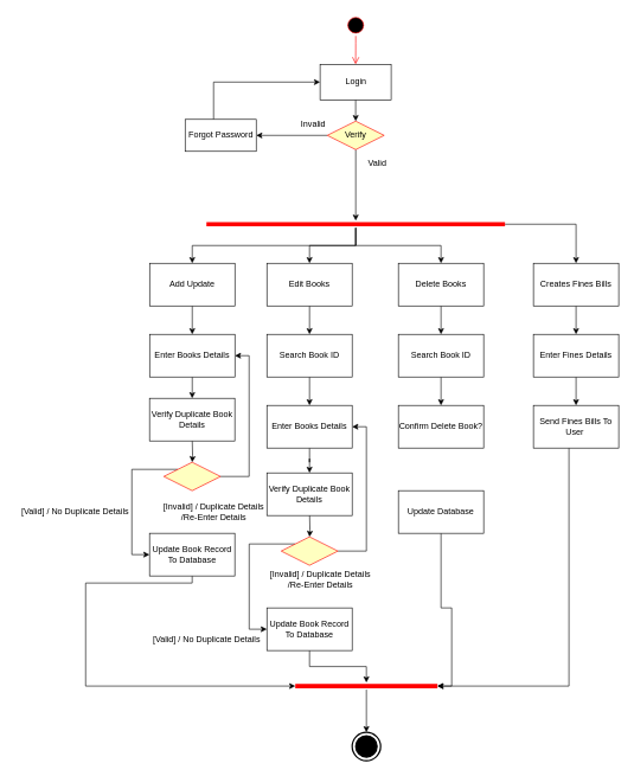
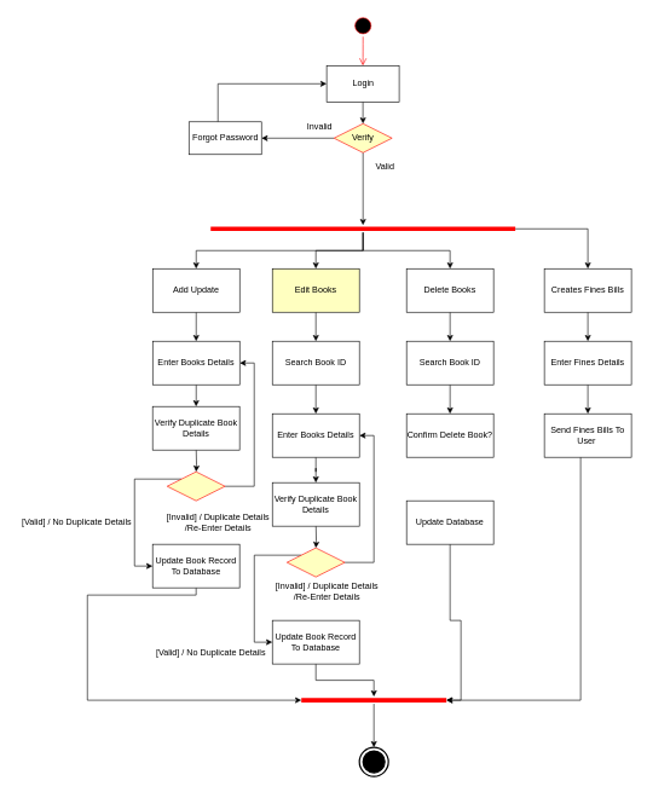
  <mxCell id="0" />
  <mxCell id="1" parent="0" />
  <mxCell id="2" value="" style="ellipse;html=1;shape=startState;fillColor=#000000;strokeColor=#ff0000;" vertex="1" parent="1"><mxGeometry x="485" y="20" width="30" height="30" as="geometry" /></mxCell>
  <mxCell id="3" value="" style="edgeStyle=orthogonalEdgeStyle;html=1;verticalAlign=bottom;endArrow=open;endSize=8;strokeColor=#ff0000;entryX=0.5;entryY=0;entryDx=0;entryDy=0;" edge="1" parent="1" source="2" target="8"><mxGeometry relative="1" as="geometry"><mxPoint x="505" y="-30" as="targetPoint" /></mxGeometry></mxCell>
  <mxCell id="4" style="edgeStyle=orthogonalEdgeStyle;rounded=0;orthogonalLoop=1;jettySize=auto;html=1;entryX=1;entryY=0.5;entryDx=0;entryDy=0;" edge="1" parent="1" source="6" target="12"><mxGeometry relative="1" as="geometry"><mxPoint x="370" y="220" as="targetPoint" /></mxGeometry></mxCell>
  <mxCell id="5" style="edgeStyle=orthogonalEdgeStyle;rounded=0;orthogonalLoop=1;jettySize=auto;html=1;" edge="1" parent="1" source="6" target="17"><mxGeometry relative="1" as="geometry"><mxPoint x="505" y="130" as="targetPoint" /></mxGeometry></mxCell>
  <mxCell id="6" value="Verify" style="rhombus;whiteSpace=wrap;html=1;fillColor=#ffffc0;strokeColor=#ff0000;" vertex="1" parent="1"><mxGeometry x="460" y="170" width="80" height="40" as="geometry" /></mxCell>
  <mxCell id="7" style="edgeStyle=orthogonalEdgeStyle;rounded=0;orthogonalLoop=1;jettySize=auto;html=1;entryX=0.5;entryY=0;entryDx=0;entryDy=0;" edge="1" parent="1" source="8" target="6"><mxGeometry relative="1" as="geometry" /></mxCell>
  <mxCell id="8" value="Login" style="html=1;dashed=0;whitespace=wrap;" vertex="1" parent="1"><mxGeometry x="449.85" y="90" width="100" height="50" as="geometry" /></mxCell>
  <mxCell id="9" value="Valid" style="text;html=1;align=center;verticalAlign=middle;resizable=0;points=[];autosize=1;" vertex="1" parent="1"><mxGeometry x="510" y="220" width="40" height="20" as="geometry" /></mxCell>
  <mxCell id="10" value="Invalid" style="text;html=1;align=center;verticalAlign=middle;resizable=0;points=[];autosize=1;" vertex="1" parent="1"><mxGeometry x="415" y="165" width="50" height="20" as="geometry" /></mxCell>
  <mxCell id="11" style="edgeStyle=orthogonalEdgeStyle;rounded=0;orthogonalLoop=1;jettySize=auto;html=1;entryX=0;entryY=0.5;entryDx=0;entryDy=0;" edge="1" parent="1" source="12" target="8"><mxGeometry relative="1" as="geometry"><Array as="points"><mxPoint x="300" y="115" /></Array></mxGeometry></mxCell>
  <mxCell id="12" value="Forgot Password" style="html=1;dashed=0;whitespace=wrap;" vertex="1" parent="1"><mxGeometry x="260" y="167.5" width="100" height="45" as="geometry" /></mxCell>
  <mxCell id="13" style="edgeStyle=orthogonalEdgeStyle;rounded=0;orthogonalLoop=1;jettySize=auto;html=1;entryX=0.5;entryY=0;entryDx=0;entryDy=0;" edge="1" parent="1" source="17" target="28"><mxGeometry relative="1" as="geometry" /></mxCell>
  <mxCell id="14" style="edgeStyle=orthogonalEdgeStyle;rounded=0;orthogonalLoop=1;jettySize=auto;html=1;entryX=0.5;entryY=0;entryDx=0;entryDy=0;" edge="1" parent="1" source="17" target="35"><mxGeometry relative="1" as="geometry" /></mxCell>
  <mxCell id="15" style="edgeStyle=orthogonalEdgeStyle;rounded=0;orthogonalLoop=1;jettySize=auto;html=1;entryX=0.5;entryY=0;entryDx=0;entryDy=0;" edge="1" parent="1" source="17" target="50"><mxGeometry relative="1" as="geometry" /></mxCell>
  <mxCell id="16" style="edgeStyle=orthogonalEdgeStyle;rounded=0;orthogonalLoop=1;jettySize=auto;html=1;entryX=0.5;entryY=0;entryDx=0;entryDy=0;" edge="1" parent="1" source="17" target="57"><mxGeometry relative="1" as="geometry" /></mxCell>
  <mxCell id="17" value="" style="shape=line;html=1;strokeWidth=6;strokeColor=#ff0000;" vertex="1" parent="1"><mxGeometry x="290" y="310" width="420" height="10" as="geometry" /></mxCell>
  <mxCell id="18" style="edgeStyle=orthogonalEdgeStyle;rounded=0;orthogonalLoop=1;jettySize=auto;html=1;entryX=0.5;entryY=0;entryDx=0;entryDy=0;entryPerimeter=0;" edge="1" parent="1" source="19" target="20"><mxGeometry relative="1" as="geometry" /></mxCell>
  <mxCell id="19" value="" style="shape=line;html=1;strokeWidth=6;strokeColor=#ff0000;" vertex="1" parent="1"><mxGeometry x="415" y="960" width="200" height="10" as="geometry" /></mxCell>
  <mxCell id="20" value="" style="html=1;shape=mxgraph.sysml.actFinal;strokeWidth=2;verticalLabelPosition=bottom;verticalAlignment=top;" vertex="1" parent="1"><mxGeometry x="495" y="1030" width="40" height="40" as="geometry" /></mxCell>
  <mxCell id="21" style="edgeStyle=orthogonalEdgeStyle;rounded=0;orthogonalLoop=1;jettySize=auto;html=1;" edge="1" parent="1" target="24"><mxGeometry relative="1" as="geometry"><mxPoint x="270" y="620" as="sourcePoint" /></mxGeometry></mxCell>
  <mxCell id="22" style="edgeStyle=orthogonalEdgeStyle;rounded=0;orthogonalLoop=1;jettySize=auto;html=1;entryX=0;entryY=0.5;entryDx=0;entryDy=0;" edge="1" parent="1" source="24" target="33"><mxGeometry relative="1" as="geometry"><Array as="points"><mxPoint x="185" y="660" /><mxPoint x="185" y="780" /></Array></mxGeometry></mxCell>
  <mxCell id="23" style="edgeStyle=orthogonalEdgeStyle;rounded=0;orthogonalLoop=1;jettySize=auto;html=1;entryX=1;entryY=0.5;entryDx=0;entryDy=0;exitX=1;exitY=0.5;exitDx=0;exitDy=0;" edge="1" parent="1" source="24"><mxGeometry relative="1" as="geometry"><mxPoint x="330" y="500" as="targetPoint" /><Array as="points"><mxPoint x="350" y="670" /><mxPoint x="350" y="500" /></Array></mxGeometry></mxCell>
  <mxCell id="24" value="" style="rhombus;whiteSpace=wrap;html=1;fillColor=#ffffc0;strokeColor=#ff0000;" vertex="1" parent="1"><mxGeometry x="230" y="650" width="79.75" height="40" as="geometry" /></mxCell>
  <mxCell id="25" value="[Valid] / No Duplicate Details" style="text;html=1;align=center;verticalAlign=middle;resizable=0;points=[];autosize=1;" vertex="1" parent="1"><mxGeometry x="20" y="710" width="170" height="20" as="geometry" /></mxCell>
  <mxCell id="26" value="[Invalid] / Duplicate Details&lt;br&gt;/Re-Enter Details" style="text;html=1;align=center;verticalAlign=middle;resizable=0;points=[];autosize=1;" vertex="1" parent="1"><mxGeometry x="370" y="800" width="160" height="30" as="geometry" /></mxCell>
  <mxCell id="27" style="edgeStyle=orthogonalEdgeStyle;rounded=0;orthogonalLoop=1;jettySize=auto;html=1;entryX=0.5;entryY=0;entryDx=0;entryDy=0;" edge="1" parent="1" source="28" target="30"><mxGeometry relative="1" as="geometry" /></mxCell>
  <mxCell id="28" value="&lt;span&gt;Add Update&lt;/span&gt;" style="rounded=0;whiteSpace=wrap;html=1;" vertex="1" parent="1"><mxGeometry x="210" y="370" width="120" height="60" as="geometry" /></mxCell>
  <mxCell id="29" style="edgeStyle=orthogonalEdgeStyle;rounded=0;orthogonalLoop=1;jettySize=auto;html=1;" edge="1" parent="1" source="30" target="31"><mxGeometry relative="1" as="geometry" /></mxCell>
  <mxCell id="30" value="Enter Books Details" style="rounded=0;whiteSpace=wrap;html=1;" vertex="1" parent="1"><mxGeometry x="210" y="470" width="120" height="60" as="geometry" /></mxCell>
  <mxCell id="31" value="Verify Duplicate Book Details" style="rounded=0;whiteSpace=wrap;html=1;" vertex="1" parent="1"><mxGeometry x="209.88" y="560" width="120" height="60" as="geometry" /></mxCell>
  <mxCell id="32" style="edgeStyle=orthogonalEdgeStyle;rounded=0;orthogonalLoop=1;jettySize=auto;html=1;entryX=0;entryY=0.5;entryDx=0;entryDy=0;entryPerimeter=0;" edge="1" parent="1" source="33" target="19"><mxGeometry relative="1" as="geometry"><Array as="points"><mxPoint x="270" y="820" /><mxPoint x="120" y="820" /><mxPoint x="120" y="965" /></Array></mxGeometry></mxCell>
  <mxCell id="33" value="Update Book Record To Database" style="rounded=0;whiteSpace=wrap;html=1;" vertex="1" parent="1"><mxGeometry x="209.88" y="750" width="120" height="60" as="geometry" /></mxCell>
  <mxCell id="34" style="edgeStyle=orthogonalEdgeStyle;rounded=0;orthogonalLoop=1;jettySize=auto;html=1;entryX=0.5;entryY=0;entryDx=0;entryDy=0;" edge="1" parent="1" source="35" target="37"><mxGeometry relative="1" as="geometry" /></mxCell>
- <mxCell id="35" value="Edit Books" style="rounded=0;whiteSpace=wrap;html=1;" vertex="1" parent="1"><mxGeometry x="375" y="370" width="120" height="60" as="geometry" /></mxCell>
+ <mxCell id="35" value="Edit Books" style="rounded=0;whiteSpace=wrap;html=1;fillColor=#ffffc0;" vertex="1" parent="1"><mxGeometry x="375" y="370" width="120" height="60" as="geometry" /></mxCell>
  <mxCell id="36" style="edgeStyle=orthogonalEdgeStyle;rounded=0;orthogonalLoop=1;jettySize=auto;html=1;entryX=0.5;entryY=0;entryDx=0;entryDy=0;" edge="1" parent="1" source="37" target="39"><mxGeometry relative="1" as="geometry" /></mxCell>
  <mxCell id="37" value="&lt;span&gt;Search Book ID&lt;/span&gt;" style="rounded=0;whiteSpace=wrap;html=1;" vertex="1" parent="1"><mxGeometry x="375" y="470" width="120" height="60" as="geometry" /></mxCell>
  <mxCell id="38" style="edgeStyle=orthogonalEdgeStyle;rounded=0;orthogonalLoop=1;jettySize=auto;html=1;entryX=0.5;entryY=0;entryDx=0;entryDy=0;" edge="1" parent="1" source="39" target="46"><mxGeometry relative="1" as="geometry" /></mxCell>
  <mxCell id="39" value="Enter Books Details" style="rounded=0;whiteSpace=wrap;html=1;" vertex="1" parent="1"><mxGeometry x="375" y="570" width="120" height="60" as="geometry" /></mxCell>
  <mxCell id="40" style="edgeStyle=orthogonalEdgeStyle;rounded=0;orthogonalLoop=1;jettySize=auto;html=1;" edge="1" parent="1" target="43"><mxGeometry relative="1" as="geometry"><mxPoint x="435.12" y="725" as="sourcePoint" /></mxGeometry></mxCell>
  <mxCell id="41" style="edgeStyle=orthogonalEdgeStyle;rounded=0;orthogonalLoop=1;jettySize=auto;html=1;entryX=0;entryY=0.5;entryDx=0;entryDy=0;" edge="1" parent="1" source="43" target="45"><mxGeometry relative="1" as="geometry"><Array as="points"><mxPoint x="350.12" y="765" /><mxPoint x="350.12" y="885" /></Array></mxGeometry></mxCell>
  <mxCell id="42" style="edgeStyle=orthogonalEdgeStyle;rounded=0;orthogonalLoop=1;jettySize=auto;html=1;entryX=1;entryY=0.5;entryDx=0;entryDy=0;" edge="1" parent="1" source="43" target="39"><mxGeometry relative="1" as="geometry"><Array as="points"><mxPoint x="515" y="775" /><mxPoint x="515" y="600" /></Array></mxGeometry></mxCell>
  <mxCell id="43" value="" style="rhombus;whiteSpace=wrap;html=1;fillColor=#ffffc0;strokeColor=#ff0000;" vertex="1" parent="1"><mxGeometry x="395.12" y="755" width="79.75" height="40" as="geometry" /></mxCell>
  <mxCell id="44" style="edgeStyle=orthogonalEdgeStyle;rounded=0;orthogonalLoop=1;jettySize=auto;html=1;" edge="1" parent="1" source="45" target="19"><mxGeometry relative="1" as="geometry" /></mxCell>
  <mxCell id="45" value="Update Book Record To Database" style="rounded=0;whiteSpace=wrap;html=1;" vertex="1" parent="1"><mxGeometry x="375" y="855" width="120" height="60" as="geometry" /></mxCell>
  <mxCell id="46" value="Verify Duplicate Book Details" style="rounded=0;whiteSpace=wrap;html=1;" vertex="1" parent="1"><mxGeometry x="375" y="665" width="120" height="60" as="geometry" /></mxCell>
  <mxCell id="47" value="[Valid] / No Duplicate Details" style="text;html=1;align=center;verticalAlign=middle;resizable=0;points=[];autosize=1;" vertex="1" parent="1"><mxGeometry x="205" y="890" width="170" height="20" as="geometry" /></mxCell>
  <mxCell id="48" value="[Invalid] / Duplicate Details&lt;br&gt;/Re-Enter Details" style="text;html=1;align=center;verticalAlign=middle;resizable=0;points=[];autosize=1;" vertex="1" parent="1"><mxGeometry x="220" y="705" width="160" height="30" as="geometry" /></mxCell>
  <mxCell id="49" style="edgeStyle=orthogonalEdgeStyle;rounded=0;orthogonalLoop=1;jettySize=auto;html=1;entryX=0.5;entryY=0;entryDx=0;entryDy=0;" edge="1" parent="1" source="50" target="52"><mxGeometry relative="1" as="geometry" /></mxCell>
  <mxCell id="50" value="Delete Books" style="rounded=0;whiteSpace=wrap;html=1;" vertex="1" parent="1"><mxGeometry x="560" y="370" width="120" height="60" as="geometry" /></mxCell>
  <mxCell id="51" style="edgeStyle=orthogonalEdgeStyle;rounded=0;orthogonalLoop=1;jettySize=auto;html=1;entryX=0.5;entryY=0;entryDx=0;entryDy=0;" edge="1" parent="1" source="52" target="53"><mxGeometry relative="1" as="geometry" /></mxCell>
  <mxCell id="52" value="Search Book ID" style="rounded=0;whiteSpace=wrap;html=1;" vertex="1" parent="1"><mxGeometry x="560" y="470" width="120" height="60" as="geometry" /></mxCell>
  <mxCell id="53" value="Confirm Delete Book?" style="rounded=0;whiteSpace=wrap;html=1;" vertex="1" parent="1"><mxGeometry x="560" y="570" width="120" height="60" as="geometry" /></mxCell>
  <mxCell id="54" style="edgeStyle=orthogonalEdgeStyle;rounded=0;orthogonalLoop=1;jettySize=auto;html=1;entryX=1;entryY=0.5;entryDx=0;entryDy=0;entryPerimeter=0;" edge="1" parent="1" source="55" target="19"><mxGeometry relative="1" as="geometry" /></mxCell>
  <mxCell id="55" value="Update Database" style="rounded=0;whiteSpace=wrap;html=1;" vertex="1" parent="1"><mxGeometry x="560" y="690" width="120" height="60" as="geometry" /></mxCell>
  <mxCell id="56" style="edgeStyle=orthogonalEdgeStyle;rounded=0;orthogonalLoop=1;jettySize=auto;html=1;entryX=0.5;entryY=0;entryDx=0;entryDy=0;" edge="1" parent="1" source="57" target="61"><mxGeometry relative="1" as="geometry" /></mxCell>
  <mxCell id="57" value="Creates Fines Bills" style="rounded=0;whiteSpace=wrap;html=1;" vertex="1" parent="1"><mxGeometry x="750" y="370" width="120" height="60" as="geometry" /></mxCell>
  <mxCell id="58" style="edgeStyle=orthogonalEdgeStyle;rounded=0;orthogonalLoop=1;jettySize=auto;html=1;entryX=1;entryY=0.5;entryDx=0;entryDy=0;entryPerimeter=0;" edge="1" parent="1" source="59" target="19"><mxGeometry relative="1" as="geometry"><Array as="points"><mxPoint x="800" y="965" /></Array></mxGeometry></mxCell>
  <mxCell id="59" value="Send Fines Bills To User&amp;nbsp;" style="rounded=0;whiteSpace=wrap;html=1;" vertex="1" parent="1"><mxGeometry x="750" y="570" width="120" height="60" as="geometry" /></mxCell>
  <mxCell id="60" style="edgeStyle=orthogonalEdgeStyle;rounded=0;orthogonalLoop=1;jettySize=auto;html=1;" edge="1" parent="1" source="61" target="59"><mxGeometry relative="1" as="geometry" /></mxCell>
  <mxCell id="61" value="Enter Fines Details" style="rounded=0;whiteSpace=wrap;html=1;" vertex="1" parent="1"><mxGeometry x="750" y="470" width="120" height="60" as="geometry" /></mxCell>
